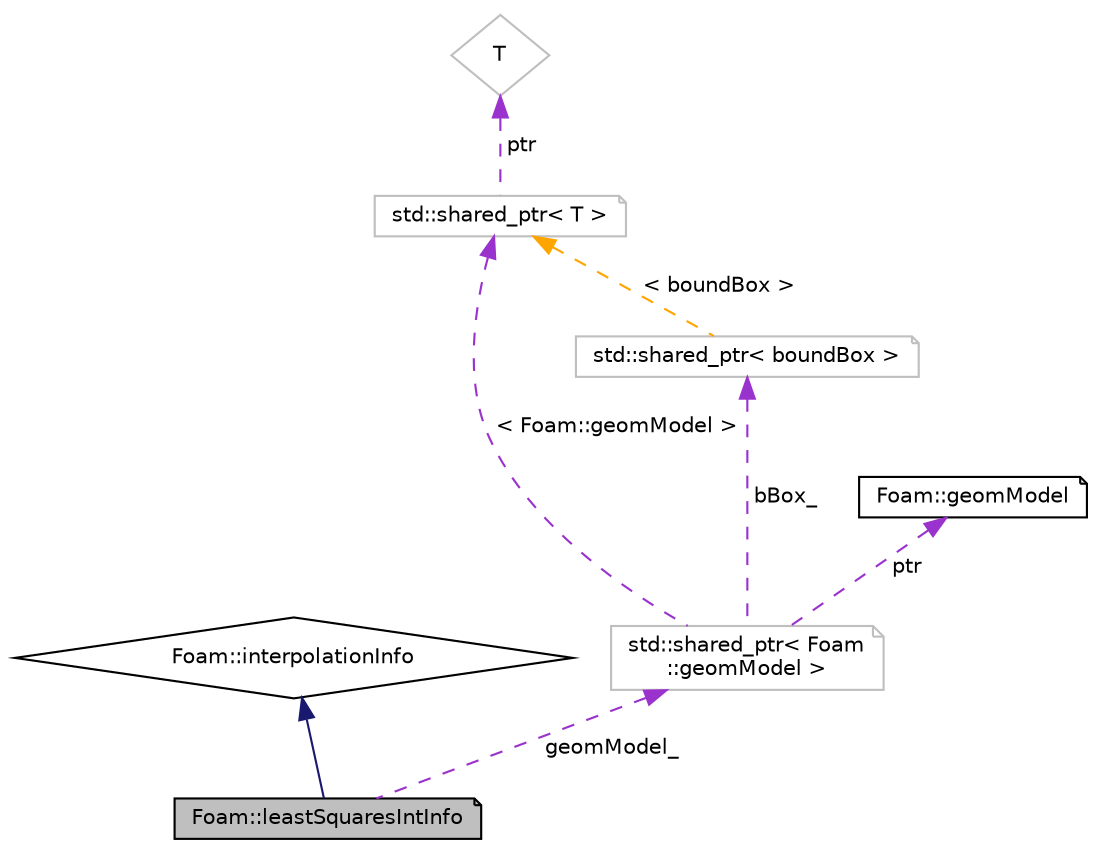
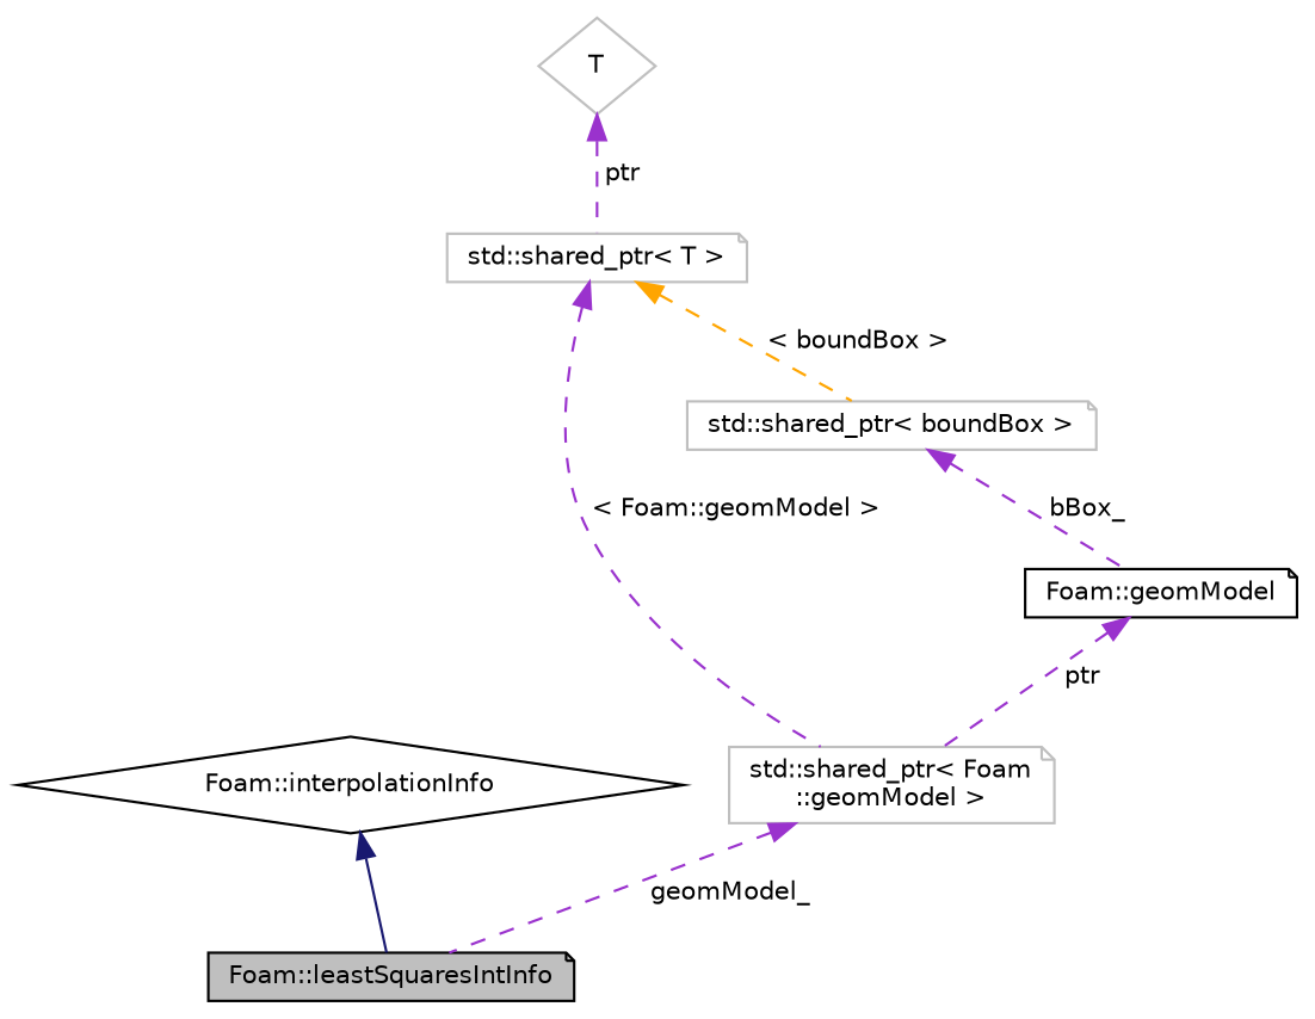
  digraph {
    node [color=grey75 fillcolor=white fontname=Helvetica fontsize=10 shape=note style=filled]
    edge [color=darkorchid3 dir=back fontname=Helvetica fontsize=10 labelfontname=Helvetica labelfontsize=10 style=dashed]
    n1 [color=black fillcolor=grey75 fontcolor=black height=0.2 label="Foam::leastSquaresIntInfo" width=0.4]
    n2 [color=black height=0.2 label="Foam::interpolationInfo" shape=diamond width=0.4]
    n3 [height=0.2 label="std::shared_ptr\< Foam\l::geomModel \>" width=0.4]
    n4 [color=black height=0.2 label="Foam::geomModel" width=0.4]
    n5 [height=0.2 label="std::shared_ptr\< boundBox \>" width=0.4]
    n6 [height=0.2 label="std::shared_ptr\< T \>" width=0.4]
    n7 [height=0.2 label=T shape=diamond width=0.4]
    n2 -> n1 [color=midnightblue style=solid]
    n3 -> n1 [label=" geomModel_"]
    n4 -> n3 [label=" ptr"]
-   n5 -> n3 [label=" bBox_"]
+   n5 -> n4 [label=" bBox_"]
    n6 -> n3 [label=" \< Foam::geomModel \>"]
    n6 -> n5 [color=orange label=" \< boundBox \>"]
    n7 -> n6 [label=" ptr"]
  }
